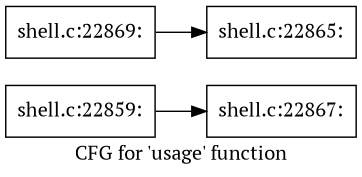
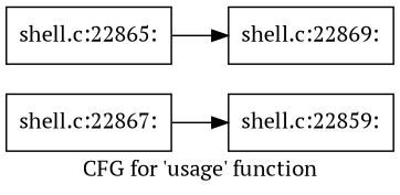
  digraph {
    fontname="PT Serif"
    label="CFG for 'usage' function"
    rankdir=LR
    node [fontname="PT Serif" shape=record]
    edge [fontname="PT Serif"]
    n1 [label="{shell.c:22859:}"]
    n2 [label="{shell.c:22867:}"]
    n3 [label="{shell.c:22865:}"]
    n4 [label="{shell.c:22869:}"]
-   n1 -> n2
-   n4 -> n3
+   n2 -> n1
+   n3 -> n4
  }
